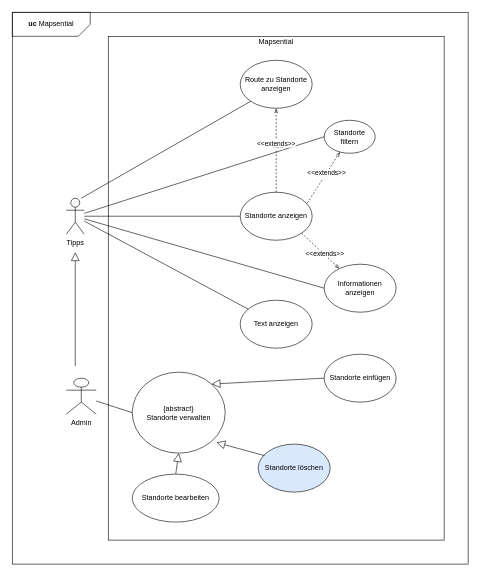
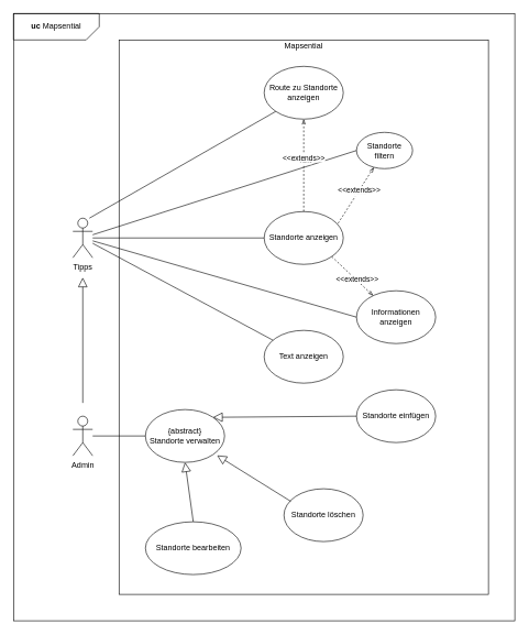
  <mxCell id="0" />
  <mxCell id="1" parent="0" />
  <mxCell id="2" value="" style="rounded=0;whiteSpace=wrap;html=1;fillColor=none;" vertex="1" parent="1"><mxGeometry x="180" y="60" width="560" height="840" as="geometry" /></mxCell>
  <mxCell id="3" value="" style="rounded=0;whiteSpace=wrap;html=1;fillColor=none;" vertex="1" parent="1"><mxGeometry y="20" width="760" height="920" as="geometry" x="20" /></mxCell>
  <mxCell id="4" value="Standorte anzeigen" style="ellipse;whiteSpace=wrap;html=1;" vertex="1" parent="1"><mxGeometry x="400" y="320" width="120" height="80" as="geometry" /></mxCell>
  <mxCell id="5" value="Tipps" style="shape=umlActor;verticalLabelPosition=bottom;verticalAlign=top;html=1;" vertex="1" parent="1"><mxGeometry x="110" y="330" width="30" height="60" as="geometry" /></mxCell>
- <mxCell id="6" value="Admin" style="shape=umlActor;verticalLabelPosition=bottom;verticalAlign=top;html=1;" vertex="1" parent="1"><mxGeometry x="110" y="630" width="50" height="60" as="geometry" /></mxCell>
- <mxCell id="7" value="{abstract}&lt;br&gt;Standorte verwalten" style="ellipse;whiteSpace=wrap;html=1;" vertex="1" parent="1"><mxGeometry x="220" y="620" width="155" height="135" as="geometry" /></mxCell>
+ <mxCell id="6" value="Admin" style="shape=umlActor;verticalLabelPosition=bottom;verticalAlign=top;html=1;" vertex="1" parent="1"><mxGeometry x="110" y="630" width="30" height="60" as="geometry" /></mxCell>
+ <mxCell id="7" value="{abstract}&lt;br&gt;Standorte verwalten" style="ellipse;whiteSpace=wrap;html=1;" vertex="1" parent="1"><mxGeometry x="220" y="620" width="120" height="80" as="geometry" /></mxCell>
  <mxCell id="8" value="Informationen anzeigen" style="ellipse;whiteSpace=wrap;html=1;" vertex="1" parent="1"><mxGeometry x="540" y="440" width="120" height="80" as="geometry" /></mxCell>
  <mxCell id="9" value="" style="endArrow=openThin;html=1;exitX=1;exitY=1;exitDx=0;exitDy=0;dashed=1;endFill=0;" edge="1" parent="1" source="4" target="8"><mxGeometry width="50" height="50" relative="1" as="geometry"><mxPoint x="590" y="530" as="sourcePoint" /><mxPoint x="500" y="580" as="targetPoint" /></mxGeometry></mxCell>
  <mxCell id="10" value="Text" style="edgeLabel;html=1;align=center;verticalAlign=middle;resizable=0;points=[];" vertex="1" connectable="0" parent="9"><mxGeometry x="0.133" y="-1" relative="1" as="geometry"><mxPoint as="offset" /></mxGeometry></mxCell>
  <mxCell id="11" value="&amp;lt;&amp;lt;extends&amp;gt;&amp;gt;" style="edgeLabel;html=1;align=center;verticalAlign=middle;resizable=0;points=[];" vertex="1" connectable="0" parent="9"><mxGeometry x="0.171" y="1" relative="1" as="geometry"><mxPoint as="offset" /></mxGeometry></mxCell>
  <mxCell id="12" value="" style="endArrow=none;html=1;entryX=0;entryY=0.5;entryDx=0;entryDy=0;" edge="1" parent="1" source="6" target="7"><mxGeometry width="50" height="50" relative="1" as="geometry"><mxPoint x="130" y="610" as="sourcePoint" /><mxPoint x="420" y="580" as="targetPoint" /></mxGeometry></mxCell>
  <mxCell id="13" value="Standorte einfügen" style="ellipse;whiteSpace=wrap;html=1;" vertex="1" parent="1"><mxGeometry x="540" y="590" width="120" height="80" as="geometry" /></mxCell>
- <mxCell id="14" value="Standorte löschen" style="ellipse;whiteSpace=wrap;html=1;fillColor=#dae8fc;" vertex="1" parent="1"><mxGeometry x="430" y="740" width="120" height="80" as="geometry" /></mxCell>
+ <mxCell id="14" value="Standorte löschen" style="ellipse;whiteSpace=wrap;html=1;" vertex="1" parent="1"><mxGeometry x="430" y="740" width="120" height="80" as="geometry" /></mxCell>
  <mxCell id="15" value="Standorte bearbeiten" style="ellipse;whiteSpace=wrap;html=1;" vertex="1" parent="1"><mxGeometry x="220" y="790" width="145" height="80" as="geometry" /></mxCell>
  <mxCell id="16" value="" style="endArrow=block;endFill=0;endSize=12;html=1;exitX=0;exitY=0.5;exitDx=0;exitDy=0;entryX=1;entryY=0;entryDx=0;entryDy=0;" edge="1" parent="1" source="13" target="7"><mxGeometry width="160" relative="1" as="geometry"><mxPoint x="360" y="550" as="sourcePoint" /><mxPoint x="520" y="550" as="targetPoint" /></mxGeometry></mxCell>
  <mxCell id="17" value="" style="endArrow=block;endFill=0;endSize=12;html=1;exitX=0.087;exitY=0.239;exitDx=0;exitDy=0;entryX=0.906;entryY=0.869;entryDx=0;entryDy=0;entryPerimeter=0;exitPerimeter=0;" edge="1" parent="1" source="14" target="7"><mxGeometry width="160" relative="1" as="geometry"><mxPoint x="590.24" y="567.12" as="sourcePoint" /><mxPoint x="490" y="620" as="targetPoint" /></mxGeometry></mxCell>
  <mxCell id="18" value="" style="endArrow=block;endFill=0;endSize=12;html=1;exitX=0.5;exitY=0;exitDx=0;exitDy=0;entryX=0.5;entryY=1;entryDx=0;entryDy=0;" edge="1" parent="1" source="15" target="7"><mxGeometry width="160" relative="1" as="geometry"><mxPoint x="590" y="690" as="sourcePoint" /><mxPoint x="490" y="620" as="targetPoint" /></mxGeometry></mxCell>
  <mxCell id="19" value="" style="endArrow=block;endFill=0;endSize=12;html=1;" edge="1" parent="1"><mxGeometry width="160" relative="1" as="geometry"><mxPoint x="125" y="610" as="sourcePoint" /><mxPoint x="125" y="420" as="targetPoint" /></mxGeometry></mxCell>
  <mxCell id="20" value="" style="endArrow=none;html=1;entryX=0;entryY=0.5;entryDx=0;entryDy=0;" edge="1" parent="1" source="5" target="4"><mxGeometry width="50" height="50" relative="1" as="geometry"><mxPoint x="370" y="750" as="sourcePoint" /><mxPoint x="420" y="700" as="targetPoint" /></mxGeometry></mxCell>
  <mxCell id="21" value="" style="endArrow=none;html=1;entryX=0;entryY=0.5;entryDx=0;entryDy=0;" edge="1" parent="1" source="5" target="8"><mxGeometry width="50" height="50" relative="1" as="geometry"><mxPoint x="150" y="526.571" as="sourcePoint" /><mxPoint x="310" y="490" as="targetPoint" /></mxGeometry></mxCell>
  <mxCell id="22" value="Standorte filtern" style="ellipse;whiteSpace=wrap;html=1;" vertex="1" parent="1"><mxGeometry x="540" y="200" width="85" height="55" as="geometry" /></mxCell>
  <mxCell id="23" value="" style="endArrow=openThin;html=1;exitX=0.934;exitY=0.222;exitDx=0;exitDy=0;dashed=1;endFill=0;exitPerimeter=0;" edge="1" parent="1" source="4" target="22"><mxGeometry width="50" height="50" relative="1" as="geometry"><mxPoint x="380" y="570" as="sourcePoint" /><mxPoint x="380" y="640" as="targetPoint" /></mxGeometry></mxCell>
  <mxCell id="24" value="Text" style="edgeLabel;html=1;align=center;verticalAlign=middle;resizable=0;points=[];" vertex="1" connectable="0" parent="23"><mxGeometry x="0.133" y="-1" relative="1" as="geometry"><mxPoint as="offset" /></mxGeometry></mxCell>
  <mxCell id="25" value="&amp;lt;&amp;lt;extends&amp;gt;&amp;gt;" style="edgeLabel;html=1;align=center;verticalAlign=middle;resizable=0;points=[];" vertex="1" connectable="0" parent="23"><mxGeometry x="0.171" y="1" relative="1" as="geometry"><mxPoint as="offset" /></mxGeometry></mxCell>
  <mxCell id="26" value="" style="endArrow=none;html=1;entryX=0;entryY=0.5;entryDx=0;entryDy=0;" edge="1" parent="1" source="5" target="22"><mxGeometry width="50" height="50" relative="1" as="geometry"><mxPoint x="150" y="530" as="sourcePoint" /><mxPoint x="320" y="530" as="targetPoint" /></mxGeometry></mxCell>
  <mxCell id="27" value="Route zu Standorte anzeigen" style="ellipse;whiteSpace=wrap;html=1;" vertex="1" parent="1"><mxGeometry x="400" y="100" width="120" height="80" as="geometry" /></mxCell>
  <mxCell id="28" value="Text anzeigen" style="ellipse;whiteSpace=wrap;html=1;" vertex="1" parent="1"><mxGeometry x="400" y="500" width="120" height="80" as="geometry" /></mxCell>
  <mxCell id="29" value="" style="endArrow=none;html=1;" edge="1" parent="1" source="5" target="28"><mxGeometry width="50" height="50" relative="1" as="geometry"><mxPoint x="126" y="320" as="sourcePoint" /><mxPoint x="550" y="240" as="targetPoint" /></mxGeometry></mxCell>
  <mxCell id="30" value="" style="endArrow=none;html=1;entryX=0;entryY=1;entryDx=0;entryDy=0;" edge="1" parent="1" target="27"><mxGeometry width="50" height="50" relative="1" as="geometry"><mxPoint x="135" y="330" as="sourcePoint" /><mxPoint x="135.138" y="170" as="targetPoint" /></mxGeometry></mxCell>
  <mxCell id="31" value="" style="endArrow=openThin;html=1;exitX=0.5;exitY=0;exitDx=0;exitDy=0;dashed=1;endFill=0;entryX=0.5;entryY=1;entryDx=0;entryDy=0;" edge="1" parent="1" source="4" target="27"><mxGeometry width="50" height="50" relative="1" as="geometry"><mxPoint x="470" y="330" as="sourcePoint" /><mxPoint x="566.73" y="267.71" as="targetPoint" /></mxGeometry></mxCell>
  <mxCell id="32" value="Text" style="edgeLabel;html=1;align=center;verticalAlign=middle;resizable=0;points=[];" vertex="1" connectable="0" parent="31"><mxGeometry x="0.133" y="-1" relative="1" as="geometry"><mxPoint as="offset" /></mxGeometry></mxCell>
  <mxCell id="33" value="&amp;lt;&amp;lt;extends&amp;gt;&amp;gt;" style="edgeLabel;html=1;align=center;verticalAlign=middle;resizable=0;points=[];" vertex="1" connectable="0" parent="31"><mxGeometry x="0.171" y="1" relative="1" as="geometry"><mxPoint as="offset" /></mxGeometry></mxCell>
  <mxCell id="34" value="&lt;b&gt;uc&lt;/b&gt; Mapsential" style="shape=card;whiteSpace=wrap;html=1;fillColor=none;direction=west;size=20;" vertex="1" parent="1"><mxGeometry y="20" width="130" height="40" as="geometry" x="20" /></mxCell>
  <mxCell id="35" value="Mapsential" style="text;html=1;strokeColor=none;fillColor=none;align=center;verticalAlign=middle;whiteSpace=wrap;rounded=0;" vertex="1" parent="1"><mxGeometry x="420" y="60" width="80" height="20" as="geometry" /></mxCell>
